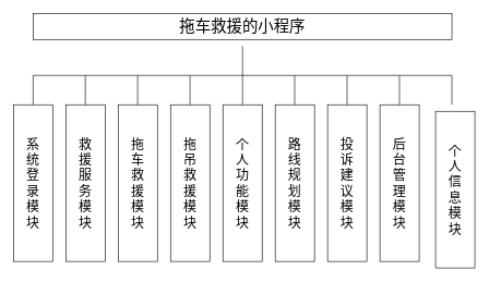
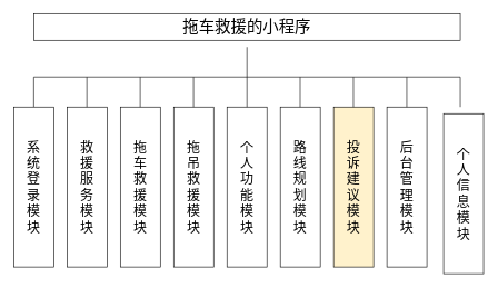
  <mxCell id="0" />
  <mxCell id="1" parent="0" />
  <mxCell id="2" value="" style="strokeWidth=1;html=1;shape=mxgraph.flowchart.annotation_2;align=left;labelPosition=right;pointerEvents=1;direction=south;" vertex="1" parent="1"><mxGeometry x="50" y="70" width="640" height="90" as="geometry" /></mxCell>
  <mxCell id="3" value="&lt;font style=&quot;font-size: 24px;&quot;&gt;拖车救援的小程序&lt;/font&gt;" style="rounded=0;whiteSpace=wrap;html=1;" vertex="1" parent="1"><mxGeometry x="50" y="20" width="640" height="40" as="geometry" /></mxCell>
  <mxCell id="4" value="&lt;font style=&quot;font-size: 20px;&quot;&gt;系&lt;br&gt;统&lt;br&gt;登&lt;br&gt;录&lt;br&gt;模&lt;br&gt;块&lt;/font&gt;" style="rounded=0;whiteSpace=wrap;html=1;" vertex="1" parent="1"><mxGeometry x="20" y="160" width="60" height="240" as="geometry" /></mxCell>
  <mxCell id="5" value="&lt;font style=&quot;font-size: 20px;&quot;&gt;个&lt;br&gt;人&lt;br&gt;信&lt;br&gt;息&lt;br&gt;模&lt;br&gt;块&lt;/font&gt;" style="rounded=0;whiteSpace=wrap;html=1;" vertex="1" parent="1"><mxGeometry x="665" y="170" width="60" height="240" as="geometry" /></mxCell>
  <mxCell id="6" value="&lt;font style=&quot;font-size: 20px;&quot;&gt;救&lt;br&gt;援&lt;br&gt;服&lt;br&gt;务&lt;br&gt;模&lt;br&gt;块&lt;/font&gt;" style="rounded=0;whiteSpace=wrap;html=1;" vertex="1" parent="1"><mxGeometry x="100" y="160" width="60" height="240" as="geometry" /></mxCell>
  <mxCell id="7" value="&lt;font style=&quot;font-size: 20px;&quot;&gt;拖&lt;br&gt;车&lt;br&gt;救&lt;br&gt;援&lt;br&gt;模&lt;br&gt;块&lt;/font&gt;" style="rounded=0;whiteSpace=wrap;html=1;" vertex="1" parent="1"><mxGeometry x="180" y="160" width="60" height="240" as="geometry" /></mxCell>
  <mxCell id="8" value="&lt;font style=&quot;font-size: 20px;&quot;&gt;拖&lt;br style=&quot;&quot;&gt;吊&lt;br style=&quot;&quot;&gt;救&lt;br style=&quot;&quot;&gt;援&lt;br style=&quot;&quot;&gt;模&lt;br style=&quot;&quot;&gt;块&lt;/font&gt;" style="rounded=0;whiteSpace=wrap;html=1;" vertex="1" parent="1"><mxGeometry x="260" y="160" width="60" height="240" as="geometry" /></mxCell>
  <mxCell id="9" value="&lt;font style=&quot;font-size: 20px;&quot;&gt;个&lt;br&gt;人&lt;br&gt;功&lt;br&gt;能&lt;br&gt;模&lt;br&gt;块&lt;/font&gt;" style="rounded=0;whiteSpace=wrap;html=1;" vertex="1" parent="1"><mxGeometry x="340" y="160" width="60" height="240" as="geometry" /></mxCell>
  <mxCell id="10" value="&lt;font style=&quot;font-size: 20px;&quot;&gt;路&lt;br&gt;线&lt;br&gt;规&lt;br&gt;划&lt;br&gt;模&lt;br&gt;块&lt;/font&gt;" style="rounded=0;whiteSpace=wrap;html=1;" vertex="1" parent="1"><mxGeometry x="420" y="160" width="60" height="240" as="geometry" /></mxCell>
- <mxCell id="11" value="&lt;font style=&quot;font-size: 20px;&quot;&gt;投&lt;br&gt;诉&lt;br&gt;建&lt;br&gt;议&lt;br&gt;模&lt;br&gt;块&lt;/font&gt;" style="rounded=0;whiteSpace=wrap;html=1;" vertex="1" parent="1"><mxGeometry x="500" y="160" width="60" height="240" as="geometry" /></mxCell>
+ <mxCell id="11" value="&lt;font style=&quot;font-size: 20px;&quot;&gt;投&lt;br&gt;诉&lt;br&gt;建&lt;br&gt;议&lt;br&gt;模&lt;br&gt;块&lt;/font&gt;" style="rounded=0;whiteSpace=wrap;html=1;fillColor=#fff2cc;" vertex="1" parent="1"><mxGeometry x="500" y="160" width="60" height="240" as="geometry" /></mxCell>
  <mxCell id="12" value="&lt;font style=&quot;font-size: 20px;&quot;&gt;后&lt;br&gt;台&lt;br&gt;管&lt;br&gt;理&lt;br&gt;模&lt;br&gt;块&lt;/font&gt;" style="rounded=0;whiteSpace=wrap;html=1;" vertex="1" parent="1"><mxGeometry x="580" y="160" width="60" height="240" as="geometry" /></mxCell>
  <mxCell id="13" value="" style="endArrow=none;html=1;rounded=0;" edge="1" parent="1"><mxGeometry width="50" height="50" relative="1" as="geometry"><mxPoint x="370" y="160" as="sourcePoint" /><mxPoint x="370" y="115" as="targetPoint" /></mxGeometry></mxCell>
  <mxCell id="14" value="" style="endArrow=none;html=1;rounded=0;" edge="1" parent="1"><mxGeometry width="50" height="50" relative="1" as="geometry"><mxPoint x="129.75" y="160" as="sourcePoint" /><mxPoint x="129.75" y="115" as="targetPoint" /></mxGeometry></mxCell>
  <mxCell id="15" value="" style="endArrow=none;html=1;rounded=0;" edge="1" parent="1"><mxGeometry width="50" height="50" relative="1" as="geometry"><mxPoint x="209.75" y="160" as="sourcePoint" /><mxPoint x="209.75" y="115" as="targetPoint" /></mxGeometry></mxCell>
  <mxCell id="16" value="" style="endArrow=none;html=1;rounded=0;" edge="1" parent="1"><mxGeometry width="50" height="50" relative="1" as="geometry"><mxPoint x="289.75" y="160" as="sourcePoint" /><mxPoint x="289.75" y="115" as="targetPoint" /></mxGeometry></mxCell>
  <mxCell id="17" value="" style="endArrow=none;html=1;rounded=0;" edge="1" parent="1"><mxGeometry width="50" height="50" relative="1" as="geometry"><mxPoint x="449.75" y="160" as="sourcePoint" /><mxPoint x="449.75" y="115" as="targetPoint" /></mxGeometry></mxCell>
  <mxCell id="18" value="" style="endArrow=none;html=1;rounded=0;" edge="1" parent="1"><mxGeometry width="50" height="50" relative="1" as="geometry"><mxPoint x="529.75" y="160" as="sourcePoint" /><mxPoint x="529.75" y="115" as="targetPoint" /></mxGeometry></mxCell>
  <mxCell id="19" value="" style="endArrow=none;html=1;rounded=0;" edge="1" parent="1"><mxGeometry width="50" height="50" relative="1" as="geometry"><mxPoint x="609.75" y="160" as="sourcePoint" /><mxPoint x="609.75" y="115" as="targetPoint" /></mxGeometry></mxCell>
